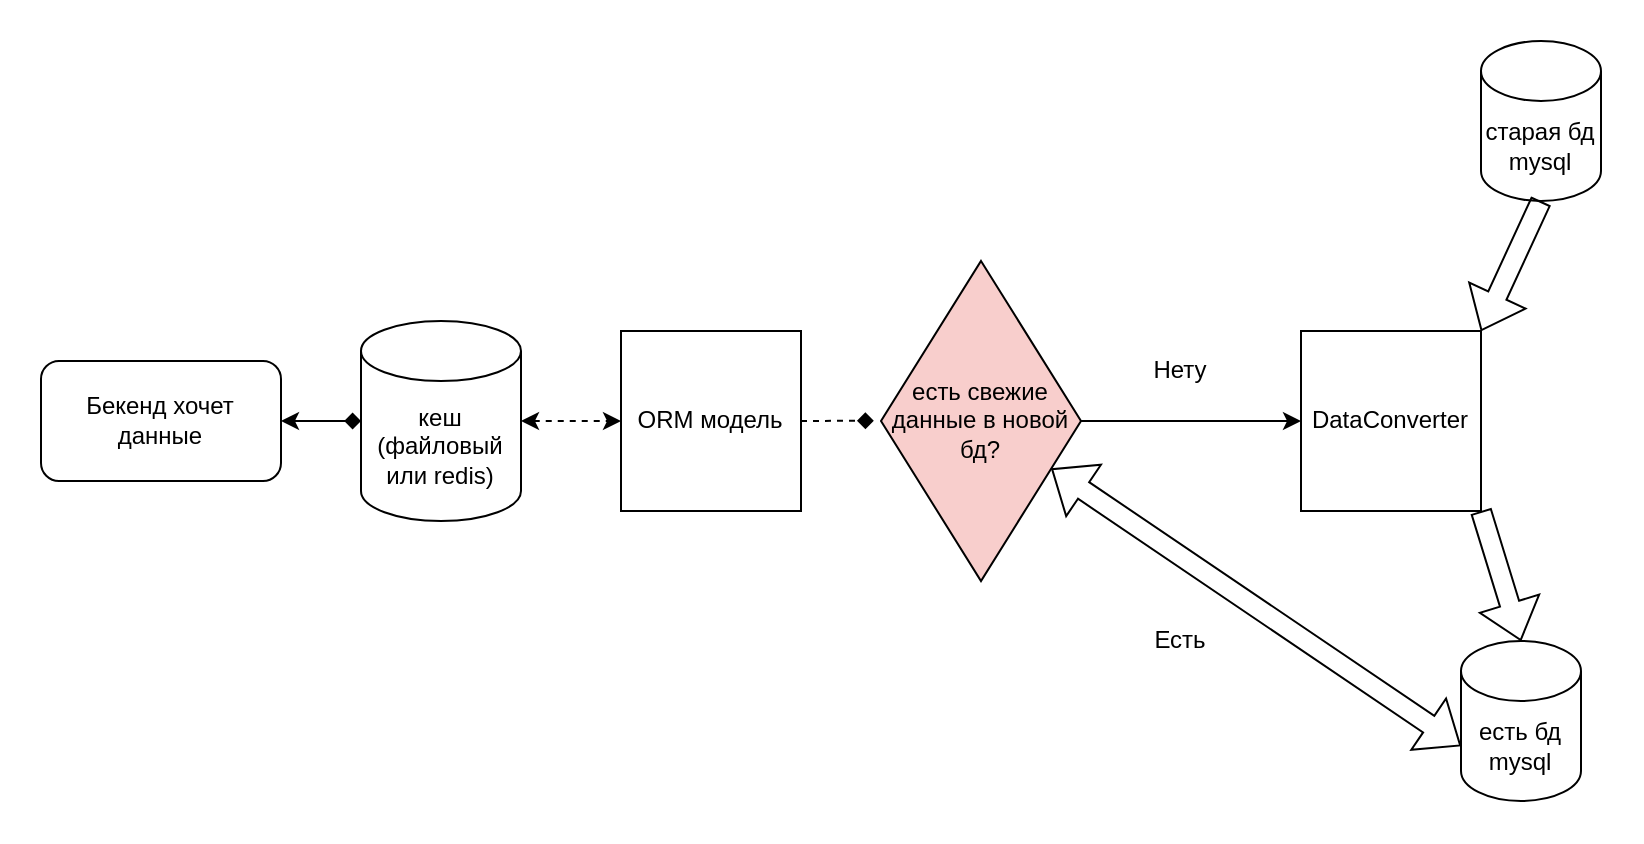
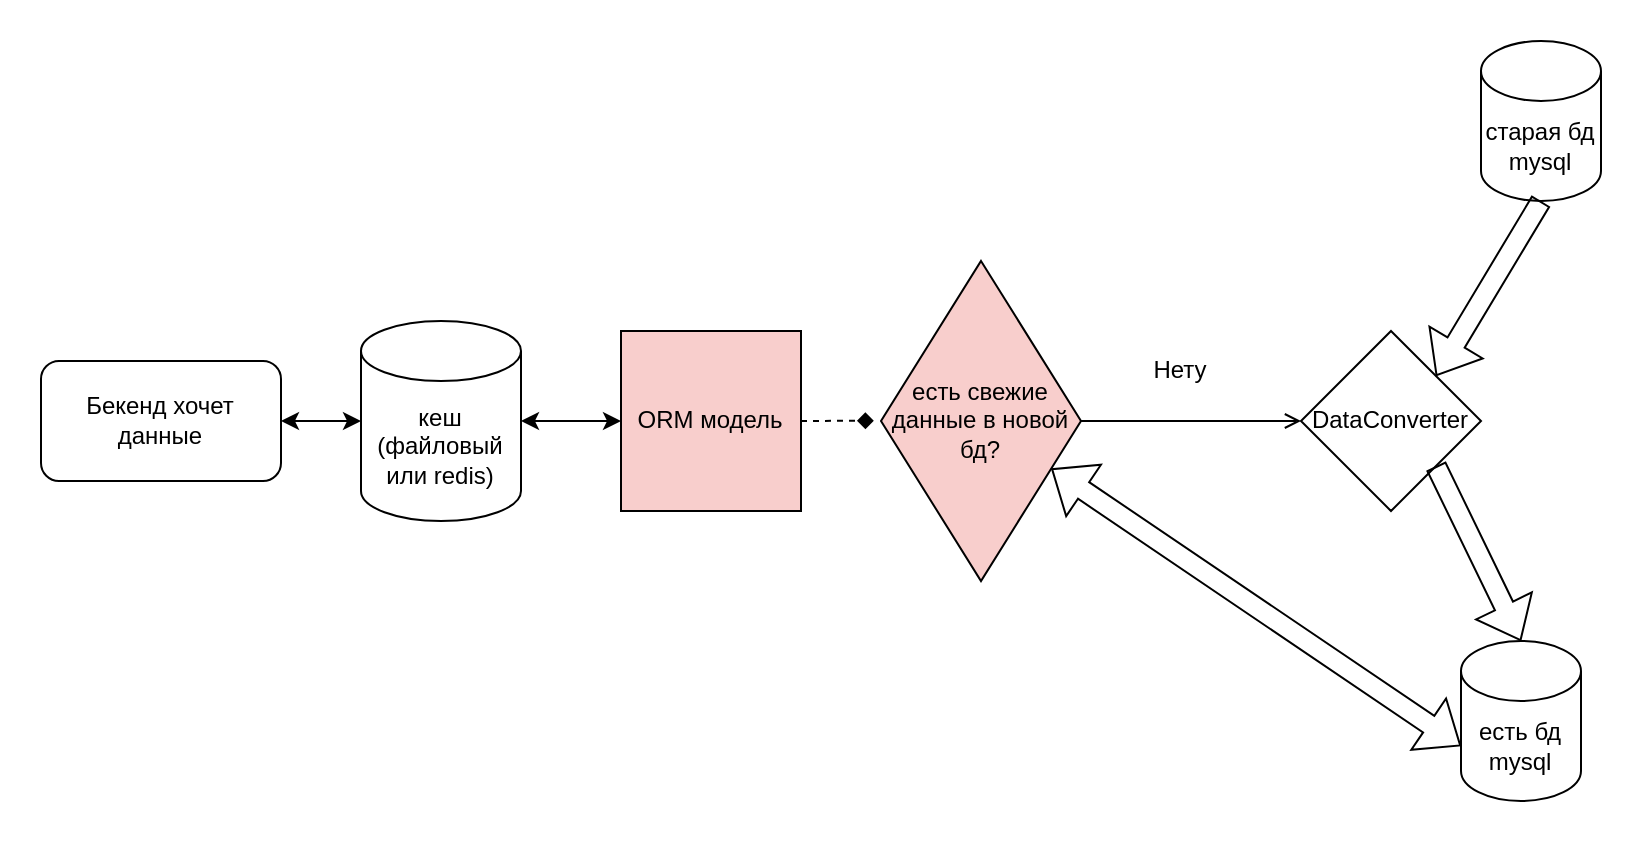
  <mxCell id="0" />
  <mxCell id="1" parent="0" />
  <mxCell id="2" value="старая бд mysql" style="shape=cylinder3;whiteSpace=wrap;html=1;boundedLbl=1;backgroundOutline=1;size=15;" parent="1" vertex="1"><mxGeometry x="740" y="20" width="60" height="80" as="geometry" /></mxCell>
  <mxCell id="3" value="есть бд mysql" style="shape=cylinder3;whiteSpace=wrap;html=1;boundedLbl=1;backgroundOutline=1;size=15;" parent="1" vertex="1"><mxGeometry x="730" y="320" width="60" height="80" as="geometry" /></mxCell>
- <mxCell id="4" value="DataConverter" style="whiteSpace=wrap;html=1;aspect=fixed;" parent="1" vertex="1"><mxGeometry x="650" y="165" width="90" height="90" as="geometry" /></mxCell>
- <mxCell id="5" value="ORM модель" style="whiteSpace=wrap;html=1;aspect=fixed;" parent="1" vertex="1"><mxGeometry x="310" y="165" width="90" height="90" as="geometry" /></mxCell>
+ <mxCell id="4" value="DataConverter" style="rhombus;whiteSpace=wrap;html=1;aspect=fixed;" parent="1" vertex="1"><mxGeometry x="650" y="165" width="90" height="90" as="geometry" /></mxCell>
+ <mxCell id="5" value="ORM модель" style="whiteSpace=wrap;html=1;aspect=fixed;fillColor=#f8cecc;" parent="1" vertex="1"><mxGeometry x="310" y="165" width="90" height="90" as="geometry" /></mxCell>
  <mxCell id="6" value="Бекенд хочет данные" style="rounded=1;whiteSpace=wrap;html=1;" parent="1" vertex="1"><mxGeometry x="20" y="180" width="120" height="60" as="geometry" /></mxCell>
  <mxCell id="7" value="кеш (файловый или redis)" style="shape=cylinder3;whiteSpace=wrap;html=1;boundedLbl=1;backgroundOutline=1;size=15;" parent="1" vertex="1"><mxGeometry x="180" y="160" width="80" height="100" as="geometry" /></mxCell>
- <mxCell id="8" value="" style="endArrow=diamond;startArrow=classic;html=1;rounded=0;exitX=1;exitY=0.5;exitDx=0;exitDy=0;entryX=0;entryY=0.5;entryDx=0;entryDy=0;entryPerimeter=0;" parent="1" source="6" target="7" edge="1"><mxGeometry width="50" height="50" relative="1" as="geometry"><mxPoint x="80" y="240" as="sourcePoint" /><mxPoint x="110" y="240" as="targetPoint" /></mxGeometry></mxCell>
- <mxCell id="9" value="" style="endArrow=classic;startArrow=classic;html=1;rounded=0;exitX=1;exitY=0.5;exitDx=0;exitDy=0;exitPerimeter=0;entryX=0;entryY=0.5;entryDx=0;entryDy=0;dashed=1;" parent="1" source="7" target="5" edge="1"><mxGeometry width="50" height="50" relative="1" as="geometry"><mxPoint x="410" y="340" as="sourcePoint" /><mxPoint x="280" y="240" as="targetPoint" /></mxGeometry></mxCell>
+ <mxCell id="8" value="" style="endArrow=classic;startArrow=classic;html=1;rounded=0;exitX=1;exitY=0.5;exitDx=0;exitDy=0;entryX=0;entryY=0.5;entryDx=0;entryDy=0;entryPerimeter=0;" parent="1" source="6" target="7" edge="1"><mxGeometry width="50" height="50" relative="1" as="geometry"><mxPoint x="80" y="240" as="sourcePoint" /><mxPoint x="110" y="240" as="targetPoint" /></mxGeometry></mxCell>
+ <mxCell id="9" value="" style="endArrow=classic;startArrow=classic;html=1;rounded=0;exitX=1;exitY=0.5;exitDx=0;exitDy=0;exitPerimeter=0;entryX=0;entryY=0.5;entryDx=0;entryDy=0;" parent="1" source="7" target="5" edge="1"><mxGeometry width="50" height="50" relative="1" as="geometry"><mxPoint x="410" y="340" as="sourcePoint" /><mxPoint x="280" y="240" as="targetPoint" /></mxGeometry></mxCell>
  <mxCell id="10" value="есть свежие данные в новой бд?" style="rhombus;whiteSpace=wrap;html=1;fillColor=#f8cecc;" parent="1" vertex="1"><mxGeometry x="440" y="130" width="100" height="160" as="geometry" /></mxCell>
  <mxCell id="11" value="" style="shape=flexArrow;endArrow=classic;html=1;rounded=0;exitX=0.5;exitY=1;exitDx=0;exitDy=0;exitPerimeter=0;entryX=1;entryY=0;entryDx=0;entryDy=0;" parent="1" source="2" target="4" edge="1"><mxGeometry width="50" height="50" relative="1" as="geometry"><mxPoint x="410" y="340" as="sourcePoint" /><mxPoint x="460" y="290" as="targetPoint" /></mxGeometry></mxCell>
  <mxCell id="12" value="" style="shape=flexArrow;endArrow=classic;html=1;rounded=0;exitX=1;exitY=1;exitDx=0;exitDy=0;entryX=0.5;entryY=0;entryDx=0;entryDy=0;entryPerimeter=0;" parent="1" edge="1" target="3" source="4"><mxGeometry width="50" height="50" relative="1" as="geometry"><mxPoint x="709.5" y="260" as="sourcePoint" /><mxPoint x="709.5" y="310" as="targetPoint" /></mxGeometry></mxCell>
  <mxCell id="13" value="" style="endArrow=diamond;html=1;rounded=0;entryX=-0.036;entryY=0.499;entryDx=0;entryDy=0;dashed=1;entryPerimeter=0;exitX=1;exitY=0.5;exitDx=0;exitDy=0;" edge="1" parent="1" source="5" target="10"><mxGeometry width="50" height="50" relative="1" as="geometry"><mxPoint x="400" y="230" as="sourcePoint" /><mxPoint x="460" y="310" as="targetPoint" /></mxGeometry></mxCell>
  <mxCell id="14" value="" style="shape=flexArrow;endArrow=classic;startArrow=classic;html=1;rounded=0;entryX=0;entryY=0;entryDx=0;entryDy=52.5;entryPerimeter=0;" edge="1" parent="1" source="10" target="3"><mxGeometry width="100" height="100" relative="1" as="geometry"><mxPoint x="450" y="250" as="sourcePoint" /><mxPoint x="550" y="150" as="targetPoint" /></mxGeometry></mxCell>
- <mxCell id="15" value="Есть" style="text;html=1;align=center;verticalAlign=middle;whiteSpace=wrap;rounded=0;" vertex="1" parent="1"><mxGeometry x="560" y="305" width="60" height="30" as="geometry" /></mxCell>
- <mxCell id="16" value="" style="endArrow=classic;html=1;rounded=0;exitX=1;exitY=0.5;exitDx=0;exitDy=0;entryX=0;entryY=0.5;entryDx=0;entryDy=0;" edge="1" parent="1" source="10" target="4"><mxGeometry width="50" height="50" relative="1" as="geometry"><mxPoint x="470" y="220" as="sourcePoint" /><mxPoint x="640" y="220" as="targetPoint" /></mxGeometry></mxCell>
+ <mxCell id="16" value="" style="endArrow=open;html=1;rounded=0;exitX=1;exitY=0.5;exitDx=0;exitDy=0;entryX=0;entryY=0.5;entryDx=0;entryDy=0;" edge="1" parent="1" source="10" target="4"><mxGeometry width="50" height="50" relative="1" as="geometry"><mxPoint x="470" y="220" as="sourcePoint" /><mxPoint x="640" y="220" as="targetPoint" /></mxGeometry></mxCell>
  <mxCell id="17" value="Нету" style="text;html=1;align=center;verticalAlign=middle;whiteSpace=wrap;rounded=0;" vertex="1" parent="1"><mxGeometry x="560" y="170" width="60" height="30" as="geometry" /></mxCell>
